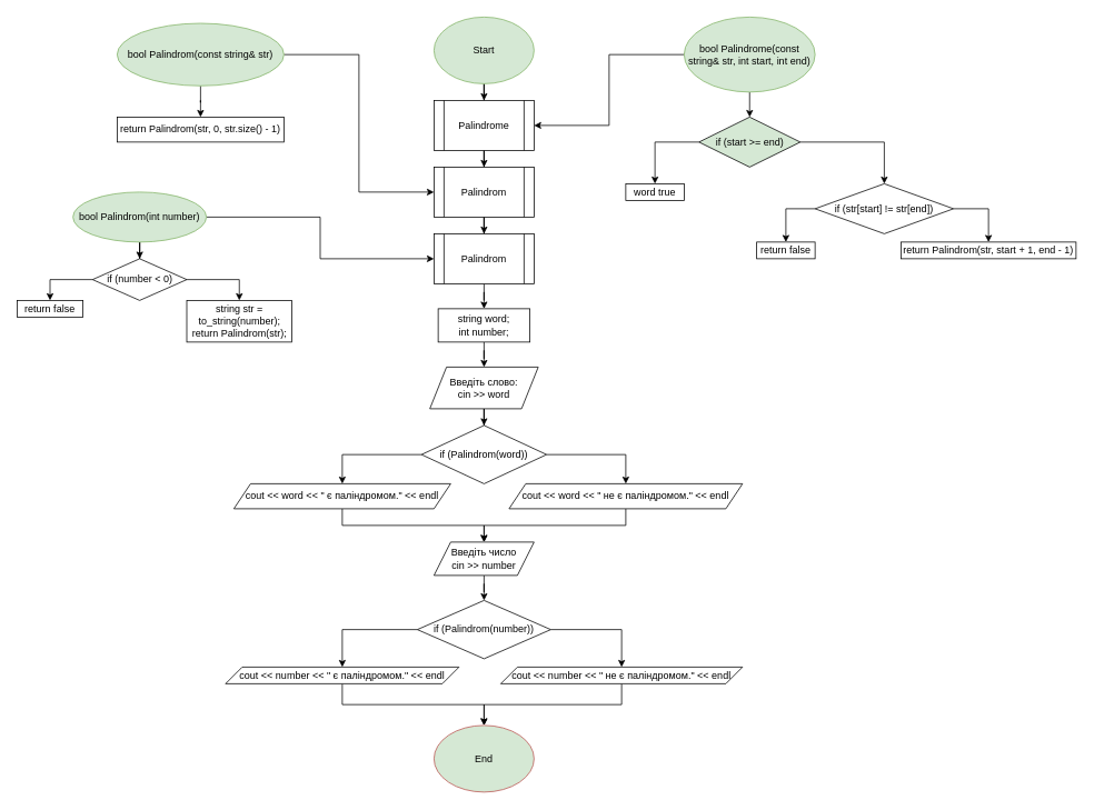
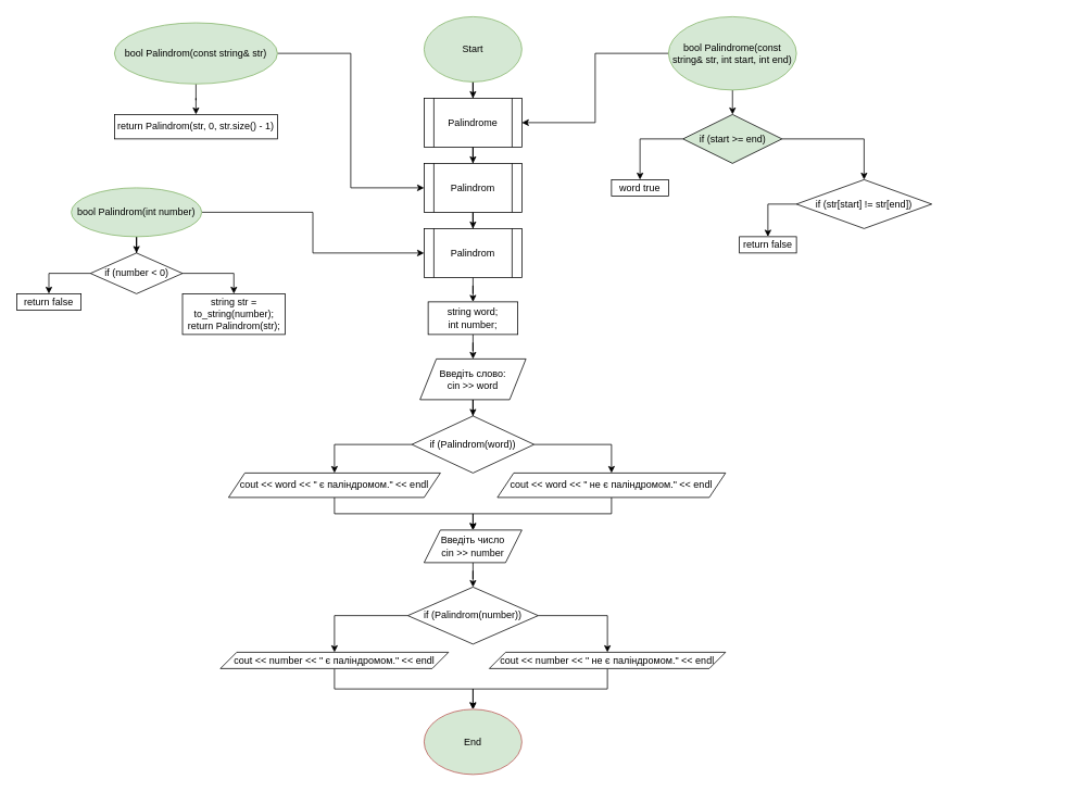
  <mxCell id="0" />
  <mxCell id="1" parent="0" />
  <mxCell id="2" value="" style="edgeStyle=orthogonalEdgeStyle;rounded=0;orthogonalLoop=1;jettySize=auto;html=1;" edge="1" parent="1" source="3" target="5"><mxGeometry relative="1" as="geometry" /></mxCell>
  <mxCell id="3" value="Start" style="ellipse;whiteSpace=wrap;html=1;fillColor=#d5e8d4;strokeColor=#82b366;" vertex="1" parent="1"><mxGeometry x="520" width="120" height="80" as="geometry" y="20" /></mxCell>
  <mxCell id="4" value="" style="edgeStyle=orthogonalEdgeStyle;rounded=0;orthogonalLoop=1;jettySize=auto;html=1;" edge="1" parent="1" source="5" target="10"><mxGeometry relative="1" as="geometry" /></mxCell>
  <mxCell id="5" value="Palindrome" style="shape=process;whiteSpace=wrap;html=1;backgroundOutline=1;" vertex="1" parent="1"><mxGeometry x="520" y="120" width="120" height="60" as="geometry" /></mxCell>
  <mxCell id="6" value="" style="edgeStyle=orthogonalEdgeStyle;rounded=0;orthogonalLoop=1;jettySize=auto;html=1;" edge="1" parent="1" source="8" target="17"><mxGeometry relative="1" as="geometry" /></mxCell>
  <mxCell id="7" style="edgeStyle=orthogonalEdgeStyle;rounded=0;orthogonalLoop=1;jettySize=auto;html=1;exitX=0;exitY=0.5;exitDx=0;exitDy=0;entryX=1;entryY=0.5;entryDx=0;entryDy=0;" edge="1" parent="1" source="8" target="5"><mxGeometry relative="1" as="geometry" /></mxCell>
  <mxCell id="8" value="bool Palindrome(const string&amp;amp; str, int start, int end)" style="ellipse;whiteSpace=wrap;html=1;fillColor=#d5e8d4;strokeColor=#82b366;" vertex="1" parent="1"><mxGeometry x="820" width="157" height="90" as="geometry" y="20" /></mxCell>
  <mxCell id="9" value="" style="edgeStyle=orthogonalEdgeStyle;rounded=0;orthogonalLoop=1;jettySize=auto;html=1;" edge="1" parent="1" source="10" target="12"><mxGeometry relative="1" as="geometry" /></mxCell>
  <mxCell id="10" value="Palindrom" style="shape=process;whiteSpace=wrap;html=1;backgroundOutline=1;" vertex="1" parent="1"><mxGeometry x="520" y="200" width="120" height="60" as="geometry" /></mxCell>
  <mxCell id="11" value="" style="edgeStyle=orthogonalEdgeStyle;rounded=0;orthogonalLoop=1;jettySize=auto;html=1;" edge="1" parent="1" source="12" target="14"><mxGeometry relative="1" as="geometry" /></mxCell>
  <mxCell id="12" value="Palindrom" style="shape=process;whiteSpace=wrap;html=1;backgroundOutline=1;" vertex="1" parent="1"><mxGeometry x="520" y="280" width="120" height="60" as="geometry" /></mxCell>
  <mxCell id="13" value="" style="edgeStyle=orthogonalEdgeStyle;rounded=0;orthogonalLoop=1;jettySize=auto;html=1;" edge="1" parent="1" source="14" target="37"><mxGeometry relative="1" as="geometry" /></mxCell>
  <mxCell id="14" value="string word;&lt;br&gt;int number;" style="rounded=0;whiteSpace=wrap;html=1;" vertex="1" parent="1"><mxGeometry x="525" y="370" width="110" height="40" as="geometry" /></mxCell>
  <mxCell id="15" style="edgeStyle=orthogonalEdgeStyle;rounded=0;orthogonalLoop=1;jettySize=auto;html=1;exitX=0;exitY=0.5;exitDx=0;exitDy=0;entryX=0.5;entryY=0;entryDx=0;entryDy=0;" edge="1" parent="1" source="17" target="18"><mxGeometry relative="1" as="geometry" /></mxCell>
  <mxCell id="16" style="edgeStyle=orthogonalEdgeStyle;rounded=0;orthogonalLoop=1;jettySize=auto;html=1;exitX=1;exitY=0.5;exitDx=0;exitDy=0;entryX=0.5;entryY=0;entryDx=0;entryDy=0;" edge="1" parent="1" source="17" target="21"><mxGeometry relative="1" as="geometry" /></mxCell>
  <mxCell id="17" value="if (start &amp;gt;= end)" style="rhombus;whiteSpace=wrap;html=1;fillColor=#d5e8d4;" vertex="1" parent="1"><mxGeometry x="837.75" y="140" width="121.5" height="60" as="geometry" /></mxCell>
  <mxCell id="18" value="word true" style="rounded=0;whiteSpace=wrap;html=1;" vertex="1" parent="1"><mxGeometry x="750" y="220" width="70" height="20" as="geometry" /></mxCell>
  <mxCell id="19" style="edgeStyle=orthogonalEdgeStyle;rounded=0;orthogonalLoop=1;jettySize=auto;html=1;exitX=0;exitY=0.5;exitDx=0;exitDy=0;entryX=0.5;entryY=0;entryDx=0;entryDy=0;" edge="1" parent="1" source="21" target="22"><mxGeometry relative="1" as="geometry" /></mxCell>
- <mxCell id="20" style="edgeStyle=orthogonalEdgeStyle;rounded=0;orthogonalLoop=1;jettySize=auto;html=1;exitX=1;exitY=0.5;exitDx=0;exitDy=0;entryX=0.5;entryY=0;entryDx=0;entryDy=0;" edge="1" parent="1" source="21" target="23"><mxGeometry relative="1" as="geometry" /></mxCell>
  <mxCell id="21" value="if (str[start] != str[end])" style="rhombus;whiteSpace=wrap;html=1;" vertex="1" parent="1"><mxGeometry x="977" y="220" width="166" height="60" as="geometry" /></mxCell>
  <mxCell id="22" value="return false" style="rounded=0;whiteSpace=wrap;html=1;" vertex="1" parent="1"><mxGeometry x="907" y="290" width="70" height="20" as="geometry" /></mxCell>
- <mxCell id="23" value="return Palindrom(str, start + 1, end - 1)" style="rounded=0;whiteSpace=wrap;html=1;" vertex="1" parent="1"><mxGeometry x="1080" y="290" width="210" height="20" as="geometry" /></mxCell>
  <mxCell id="24" value="" style="edgeStyle=orthogonalEdgeStyle;rounded=0;orthogonalLoop=1;jettySize=auto;html=1;" edge="1" parent="1" source="26" target="27"><mxGeometry relative="1" as="geometry" /></mxCell>
  <mxCell id="25" style="edgeStyle=orthogonalEdgeStyle;rounded=0;orthogonalLoop=1;jettySize=auto;html=1;exitX=1;exitY=0.5;exitDx=0;exitDy=0;entryX=0;entryY=0.5;entryDx=0;entryDy=0;" edge="1" parent="1" source="26" target="10"><mxGeometry relative="1" as="geometry" /></mxCell>
  <mxCell id="26" value="bool Palindrom(const string&amp;amp; str)" style="ellipse;whiteSpace=wrap;html=1;fillColor=#d5e8d4;strokeColor=#82b366;" vertex="1" parent="1"><mxGeometry x="140" y="27.5" width="200" height="75" as="geometry" /></mxCell>
  <mxCell id="27" value="return Palindrom(str, 0, str.size() - 1)" style="rounded=0;whiteSpace=wrap;html=1;" vertex="1" parent="1"><mxGeometry x="140" y="140" width="200" height="30" as="geometry" /></mxCell>
  <mxCell id="28" value="" style="edgeStyle=orthogonalEdgeStyle;rounded=0;orthogonalLoop=1;jettySize=auto;html=1;" edge="1" parent="1" source="30" target="33"><mxGeometry relative="1" as="geometry" /></mxCell>
  <mxCell id="29" style="edgeStyle=orthogonalEdgeStyle;rounded=0;orthogonalLoop=1;jettySize=auto;html=1;exitX=1;exitY=0.5;exitDx=0;exitDy=0;entryX=0;entryY=0.5;entryDx=0;entryDy=0;" edge="1" parent="1" source="30" target="12"><mxGeometry relative="1" as="geometry" /></mxCell>
  <mxCell id="30" value="bool Palindrom(int number)" style="ellipse;whiteSpace=wrap;html=1;fillColor=#d5e8d4;strokeColor=#82b366;" vertex="1" parent="1"><mxGeometry x="87" y="230" width="160" height="60" as="geometry" /></mxCell>
  <mxCell id="31" style="edgeStyle=orthogonalEdgeStyle;rounded=0;orthogonalLoop=1;jettySize=auto;html=1;exitX=0;exitY=0.5;exitDx=0;exitDy=0;entryX=0.5;entryY=0;entryDx=0;entryDy=0;" edge="1" parent="1" source="33" target="34"><mxGeometry relative="1" as="geometry" /></mxCell>
  <mxCell id="32" style="edgeStyle=orthogonalEdgeStyle;rounded=0;orthogonalLoop=1;jettySize=auto;html=1;exitX=1;exitY=0.5;exitDx=0;exitDy=0;entryX=0.5;entryY=0;entryDx=0;entryDy=0;" edge="1" parent="1" source="33" target="35"><mxGeometry relative="1" as="geometry" /></mxCell>
  <mxCell id="33" value="if (number &amp;lt; 0)" style="rhombus;whiteSpace=wrap;html=1;" vertex="1" parent="1"><mxGeometry x="110.5" y="310" width="113" height="50" as="geometry" /></mxCell>
  <mxCell id="34" value="return false" style="rounded=0;whiteSpace=wrap;html=1;" vertex="1" parent="1"><mxGeometry x="20" y="360" width="79" height="20" as="geometry" /></mxCell>
  <mxCell id="35" value="&lt;div&gt;string str = to_string(number);&lt;/div&gt;&lt;div&gt;return Palindrom(str);&lt;/div&gt;" style="rounded=0;whiteSpace=wrap;html=1;" vertex="1" parent="1"><mxGeometry x="223.5" y="360" width="126" height="50" as="geometry" /></mxCell>
  <mxCell id="36" value="" style="edgeStyle=orthogonalEdgeStyle;rounded=0;orthogonalLoop=1;jettySize=auto;html=1;" edge="1" parent="1" source="37" target="40"><mxGeometry relative="1" as="geometry" /></mxCell>
  <mxCell id="37" value="Введіть слово:&lt;br&gt;cin &amp;gt;&amp;gt; word" style="shape=parallelogram;perimeter=parallelogramPerimeter;whiteSpace=wrap;html=1;fixedSize=1;" vertex="1" parent="1"><mxGeometry x="515" y="440" width="130" height="50" as="geometry" /></mxCell>
  <mxCell id="38" style="edgeStyle=orthogonalEdgeStyle;rounded=0;orthogonalLoop=1;jettySize=auto;html=1;exitX=0;exitY=0.5;exitDx=0;exitDy=0;entryX=0.5;entryY=0;entryDx=0;entryDy=0;" edge="1" parent="1" source="40" target="42"><mxGeometry relative="1" as="geometry" /></mxCell>
  <mxCell id="39" style="edgeStyle=orthogonalEdgeStyle;rounded=0;orthogonalLoop=1;jettySize=auto;html=1;exitX=1;exitY=0.5;exitDx=0;exitDy=0;entryX=0.5;entryY=0;entryDx=0;entryDy=0;" edge="1" parent="1" source="40" target="44"><mxGeometry relative="1" as="geometry" /></mxCell>
  <mxCell id="40" value="if (Palindrom(word))" style="rhombus;whiteSpace=wrap;html=1;" vertex="1" parent="1"><mxGeometry x="505" y="510" width="150" height="70" as="geometry" /></mxCell>
  <mxCell id="41" style="edgeStyle=orthogonalEdgeStyle;rounded=0;orthogonalLoop=1;jettySize=auto;html=1;exitX=0.5;exitY=1;exitDx=0;exitDy=0;entryX=0.5;entryY=0;entryDx=0;entryDy=0;" edge="1" parent="1" source="42" target="46"><mxGeometry relative="1" as="geometry" /></mxCell>
  <mxCell id="42" value="cout &amp;lt;&amp;lt; word &amp;lt;&amp;lt; &quot; є паліндромом.&quot; &amp;lt;&amp;lt; endl" style="shape=parallelogram;perimeter=parallelogramPerimeter;whiteSpace=wrap;html=1;fixedSize=1;" vertex="1" parent="1"><mxGeometry x="280" y="580" width="260" height="30" as="geometry" /></mxCell>
  <mxCell id="43" style="edgeStyle=orthogonalEdgeStyle;rounded=0;orthogonalLoop=1;jettySize=auto;html=1;exitX=0.5;exitY=1;exitDx=0;exitDy=0;entryX=0.5;entryY=0;entryDx=0;entryDy=0;" edge="1" parent="1" source="44" target="46"><mxGeometry relative="1" as="geometry" /></mxCell>
  <mxCell id="44" value="cout &amp;lt;&amp;lt; word &amp;lt;&amp;lt; &quot; не є паліндромом.&quot; &amp;lt;&amp;lt; endl" style="shape=parallelogram;perimeter=parallelogramPerimeter;whiteSpace=wrap;html=1;fixedSize=1;" vertex="1" parent="1"><mxGeometry x="610" y="580" width="280" height="30" as="geometry" /></mxCell>
  <mxCell id="45" value="" style="edgeStyle=orthogonalEdgeStyle;rounded=0;orthogonalLoop=1;jettySize=auto;html=1;" edge="1" parent="1" source="46" target="49"><mxGeometry relative="1" as="geometry" /></mxCell>
  <mxCell id="46" value="Введіть число&lt;br&gt;cin &amp;gt;&amp;gt; number" style="shape=parallelogram;perimeter=parallelogramPerimeter;whiteSpace=wrap;html=1;fixedSize=1;" vertex="1" parent="1"><mxGeometry x="520" y="650" width="120" height="40" as="geometry" /></mxCell>
  <mxCell id="47" style="edgeStyle=orthogonalEdgeStyle;rounded=0;orthogonalLoop=1;jettySize=auto;html=1;exitX=0;exitY=0.5;exitDx=0;exitDy=0;entryX=0.5;entryY=0;entryDx=0;entryDy=0;" edge="1" parent="1" source="49" target="51"><mxGeometry relative="1" as="geometry" /></mxCell>
  <mxCell id="48" style="edgeStyle=orthogonalEdgeStyle;rounded=0;orthogonalLoop=1;jettySize=auto;html=1;exitX=1;exitY=0.5;exitDx=0;exitDy=0;entryX=0.5;entryY=0;entryDx=0;entryDy=0;" edge="1" parent="1" source="49" target="53"><mxGeometry relative="1" as="geometry" /></mxCell>
  <mxCell id="49" value="if (Palindrom(number))" style="rhombus;whiteSpace=wrap;html=1;" vertex="1" parent="1"><mxGeometry x="500" y="720" width="160" height="70" as="geometry" /></mxCell>
  <mxCell id="50" style="edgeStyle=orthogonalEdgeStyle;rounded=0;orthogonalLoop=1;jettySize=auto;html=1;exitX=0.5;exitY=1;exitDx=0;exitDy=0;entryX=0.5;entryY=0;entryDx=0;entryDy=0;" edge="1" parent="1" source="51" target="54"><mxGeometry relative="1" as="geometry" /></mxCell>
  <mxCell id="51" value="cout &amp;lt;&amp;lt; number &amp;lt;&amp;lt; &quot; є паліндромом.&quot; &amp;lt;&amp;lt; endl" style="shape=parallelogram;perimeter=parallelogramPerimeter;whiteSpace=wrap;html=1;fixedSize=1;" vertex="1" parent="1"><mxGeometry x="270" y="800" width="280" height="20" as="geometry" /></mxCell>
  <mxCell id="52" style="edgeStyle=orthogonalEdgeStyle;rounded=0;orthogonalLoop=1;jettySize=auto;html=1;exitX=0.5;exitY=1;exitDx=0;exitDy=0;entryX=0.5;entryY=0;entryDx=0;entryDy=0;" edge="1" parent="1" source="53" target="54"><mxGeometry relative="1" as="geometry" /></mxCell>
  <mxCell id="53" value="cout &amp;lt;&amp;lt; number &amp;lt;&amp;lt; &quot; не є паліндромом.&quot; &amp;lt;&amp;lt; endl" style="shape=parallelogram;perimeter=parallelogramPerimeter;whiteSpace=wrap;html=1;fixedSize=1;" vertex="1" parent="1"><mxGeometry x="600" y="800" width="290" height="20" as="geometry" /></mxCell>
  <mxCell id="54" value="End" style="ellipse;whiteSpace=wrap;html=1;fillColor=#d5e8d4;strokeColor=#b85450;" vertex="1" parent="1"><mxGeometry x="520" y="870" width="120" height="80" as="geometry" /></mxCell>
